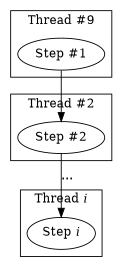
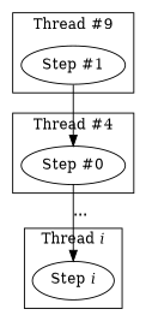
  digraph {
    rankdir=TB
    n1 [label="Step #1"]
-   n2 [label="Step #2"]
+   n2 [label="Step #0"]
    n3 [label=<Step <I>i</I>>]
    subgraph cluster_1 {
      label="Thread #9"
      n1
    }
    subgraph cluster_2 {
-     label="Thread #2"
+     label="Thread #4"
      n2
    }
    subgraph cluster_3 {
      label=<Thread <I>i</I>>
      n3
    }
    n1 -> n2
    n2 -> n3 [label="..."]
  }
